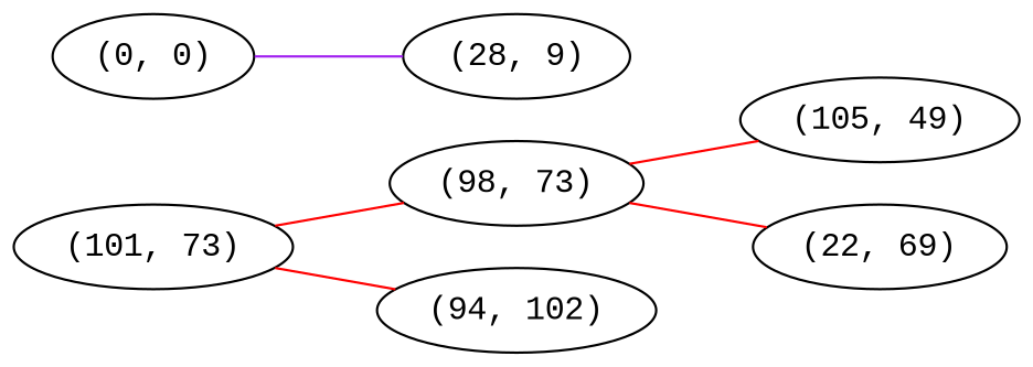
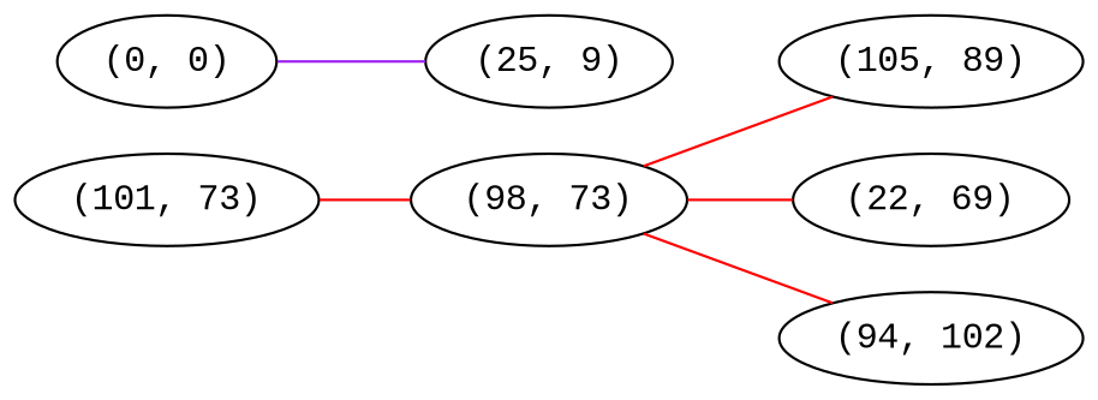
  graph {
    fontname="Liberation Mono"
    rankdir=LR
    node [fontname="Liberation Mono"]
    edge [color=red fontname="Liberation Mono" weight=1]
    "(101, 73)"
    "(98, 73)"
-   "(105, 49)"
+   "(105, 49)" [label="(105, 89)"]
    "(22, 69)"
    "(94, 102)"
    "(0, 0)"
-   "(28, 9)"
+   "(28, 9)" [label="(25, 9)"]
    "(101, 73)" -- "(98, 73)"
    "(98, 73)" -- "(105, 49)"
    "(98, 73)" -- "(22, 69)"
-   "(101, 73)" -- "(94, 102)"
+   "(98, 73)" -- "(94, 102)"
    "(0, 0)" -- "(28, 9)" [color=purple weight=4]
  }
